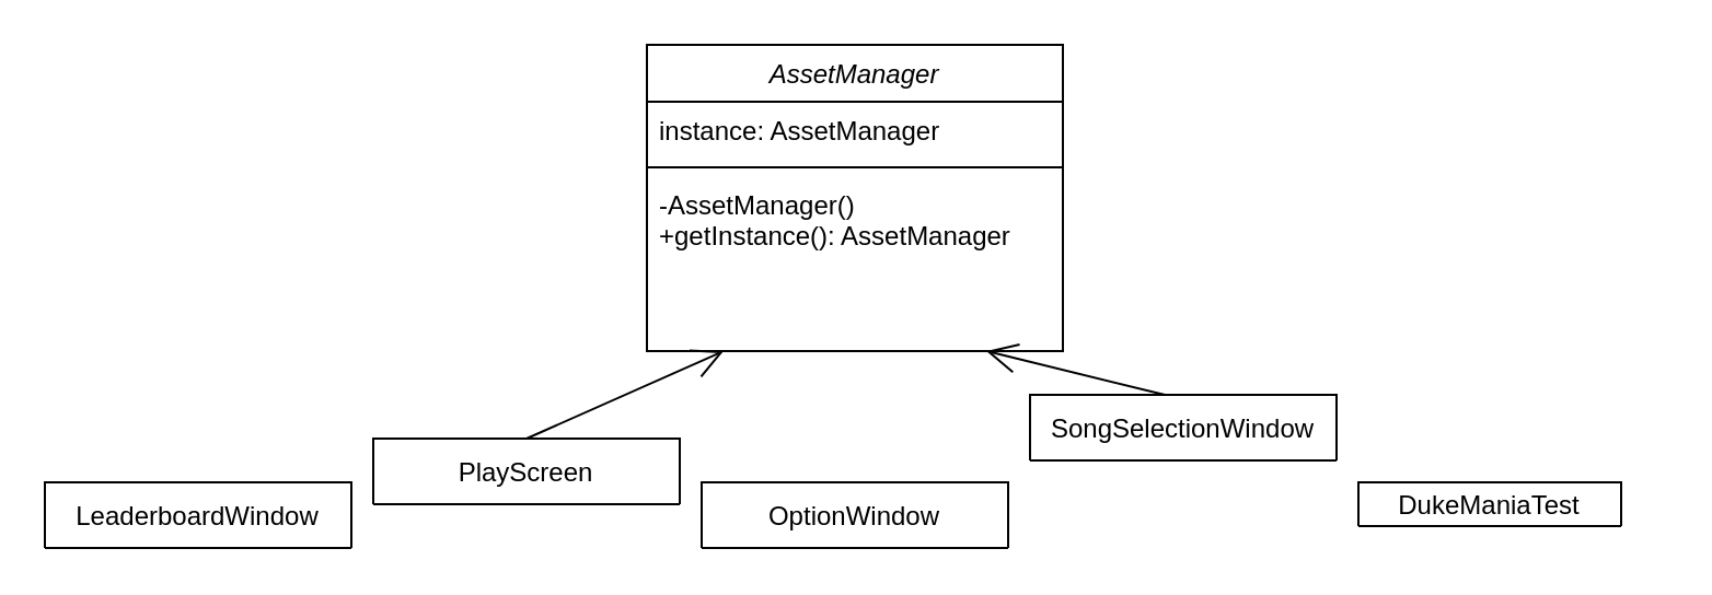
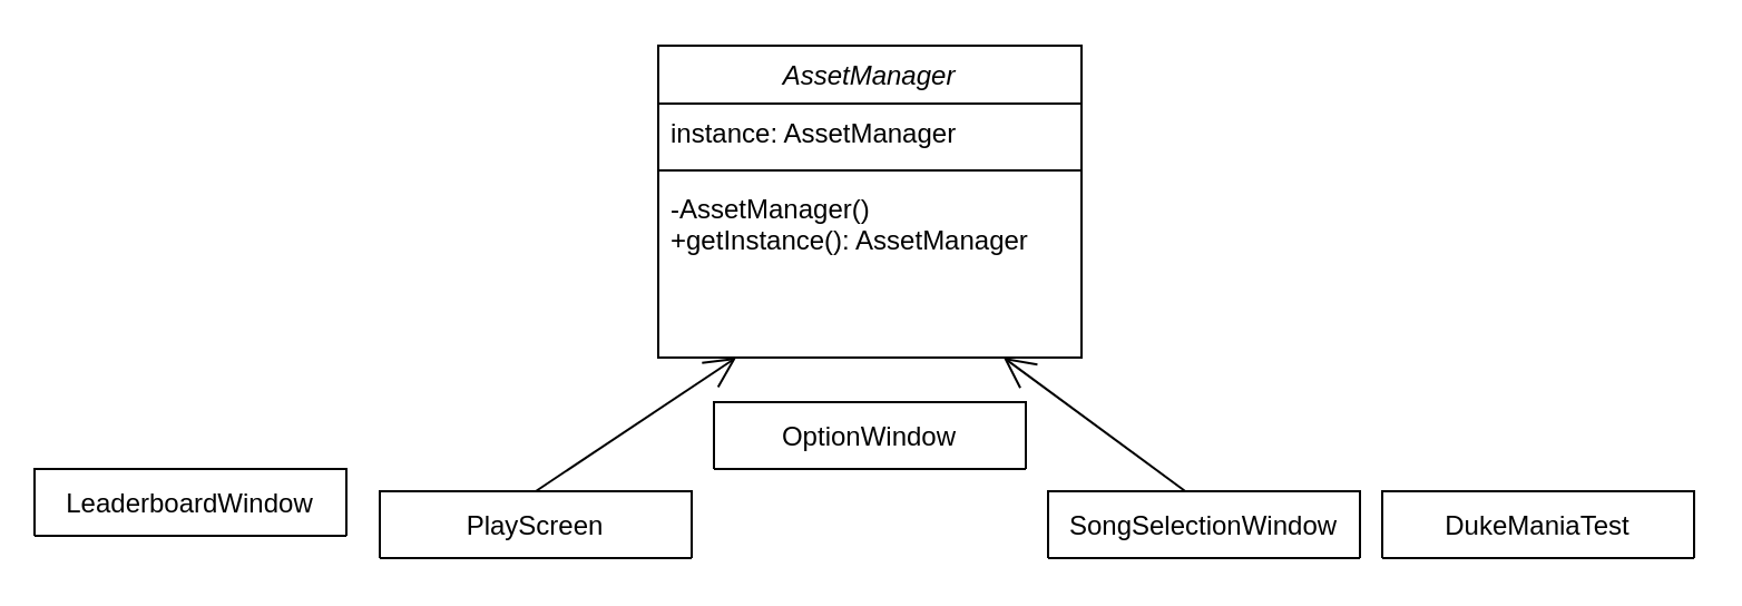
  <mxCell id="0" />
  <mxCell id="1" parent="0" />
  <mxCell id="2" value="AssetManager" style="swimlane;fontStyle=2;align=center;verticalAlign=top;childLayout=stackLayout;horizontal=1;startSize=26;horizontalStack=0;resizeParent=1;resizeLast=0;collapsible=1;marginBottom=0;rounded=0;shadow=0;strokeWidth=1;" parent="1" vertex="1"><mxGeometry x="295" y="20" width="190" height="140" as="geometry"><mxRectangle x="230" y="140" width="160" height="26" as="alternateBounds" /></mxGeometry></mxCell>
  <mxCell id="3" value="instance: AssetManager" style="text;align=left;verticalAlign=top;spacingLeft=4;spacingRight=4;overflow=hidden;rotatable=0;points=[[0,0.5],[1,0.5]];portConstraint=eastwest;" parent="2" vertex="1"><mxGeometry y="26" width="190" height="26" as="geometry" /></mxCell>
  <mxCell id="4" value="" style="line;html=1;strokeWidth=1;align=left;verticalAlign=middle;spacingTop=-1;spacingLeft=3;spacingRight=3;rotatable=0;labelPosition=right;points=[];portConstraint=eastwest;" parent="2" vertex="1"><mxGeometry y="52" width="190" height="8" as="geometry" /></mxCell>
  <mxCell id="5" value="-AssetManager()&#10;+getInstance(): AssetManager" style="text;align=left;verticalAlign=top;spacingLeft=4;spacingRight=4;overflow=hidden;rotatable=0;points=[[0,0.5],[1,0.5]];portConstraint=eastwest;" parent="2" vertex="1"><mxGeometry y="60" width="190" height="40" as="geometry" /></mxCell>
- <mxCell id="6" value="LeaderboardWindow" style="swimlane;fontStyle=0;childLayout=stackLayout;horizontal=1;startSize=30;fillColor=none;horizontalStack=0;resizeParent=1;resizeParentMax=0;resizeLast=0;collapsible=1;marginBottom=0;" vertex="1" parent="1"><mxGeometry x="20" y="220" width="140" height="30" as="geometry" /></mxCell>
- <mxCell id="7" value="PlayScreen" style="swimlane;fontStyle=0;childLayout=stackLayout;horizontal=1;startSize=40;fillColor=none;horizontalStack=0;resizeParent=1;resizeParentMax=0;resizeLast=0;collapsible=1;marginBottom=0;" vertex="1" parent="1"><mxGeometry x="170" y="200" width="140" height="30" as="geometry" /></mxCell>
- <mxCell id="8" value="OptionWindow" style="swimlane;fontStyle=0;childLayout=stackLayout;horizontal=1;startSize=40;fillColor=none;horizontalStack=0;resizeParent=1;resizeParentMax=0;resizeLast=0;collapsible=1;marginBottom=0;" vertex="1" parent="1"><mxGeometry x="320" y="220" width="140" height="30" as="geometry" /></mxCell>
- <mxCell id="9" value="SongSelectionWindow" style="swimlane;fontStyle=0;childLayout=stackLayout;horizontal=1;startSize=40;fillColor=none;horizontalStack=0;resizeParent=1;resizeParentMax=0;resizeLast=0;collapsible=1;marginBottom=0;" vertex="1" parent="1"><mxGeometry x="470" y="180" width="140" height="30" as="geometry" /></mxCell>
- <mxCell id="10" value="DukeManiaTest" style="swimlane;fontStyle=0;childLayout=stackLayout;horizontal=1;startSize=40;fillColor=none;horizontalStack=0;resizeParent=1;resizeParentMax=0;resizeLast=0;collapsible=1;marginBottom=0;" vertex="1" parent="1"><mxGeometry x="620" y="220" width="120" height="20" as="geometry" /></mxCell>
+ <mxCell id="6" value="LeaderboardWindow" style="swimlane;fontStyle=0;childLayout=stackLayout;horizontal=1;startSize=30;fillColor=none;horizontalStack=0;resizeParent=1;resizeParentMax=0;resizeLast=0;collapsible=1;marginBottom=0;" vertex="1" parent="1"><mxGeometry x="15" y="210" width="140" height="30" as="geometry" /></mxCell>
+ <mxCell id="7" value="PlayScreen" style="swimlane;fontStyle=0;childLayout=stackLayout;horizontal=1;startSize=40;fillColor=none;horizontalStack=0;resizeParent=1;resizeParentMax=0;resizeLast=0;collapsible=1;marginBottom=0;" vertex="1" parent="1"><mxGeometry x="170" y="220" width="140" height="30" as="geometry" /></mxCell>
+ <mxCell id="8" value="OptionWindow" style="swimlane;fontStyle=0;childLayout=stackLayout;horizontal=1;startSize=40;fillColor=none;horizontalStack=0;resizeParent=1;resizeParentMax=0;resizeLast=0;collapsible=1;marginBottom=0;" vertex="1" parent="1"><mxGeometry x="320" y="180" width="140" height="30" as="geometry" /></mxCell>
+ <mxCell id="9" value="SongSelectionWindow" style="swimlane;fontStyle=0;childLayout=stackLayout;horizontal=1;startSize=40;fillColor=none;horizontalStack=0;resizeParent=1;resizeParentMax=0;resizeLast=0;collapsible=1;marginBottom=0;" vertex="1" parent="1"><mxGeometry x="470" y="220" width="140" height="30" as="geometry" /></mxCell>
+ <mxCell id="10" value="DukeManiaTest" style="swimlane;fontStyle=0;childLayout=stackLayout;horizontal=1;startSize=40;fillColor=none;horizontalStack=0;resizeParent=1;resizeParentMax=0;resizeLast=0;collapsible=1;marginBottom=0;" vertex="1" parent="1"><mxGeometry x="620" y="220" width="140" height="30" as="geometry" /></mxCell>
  <mxCell id="11" value="" style="endArrow=open;endFill=1;endSize=12;html=1;exitX=0.5;exitY=0;exitDx=0;exitDy=0;" edge="1" parent="1" source="7"><mxGeometry width="160" relative="1" as="geometry"><mxPoint x="310" y="210" as="sourcePoint" /><mxPoint x="330" y="160" as="targetPoint" /></mxGeometry></mxCell>
  <mxCell id="12" value="" style="endArrow=open;endFill=1;endSize=12;html=1;exitX=0.44;exitY=0;exitDx=0;exitDy=0;exitPerimeter=0;" edge="1" parent="1" source="9"><mxGeometry width="160" relative="1" as="geometry"><mxPoint x="310" y="210" as="sourcePoint" /><mxPoint x="450" y="160" as="targetPoint" /></mxGeometry></mxCell>
